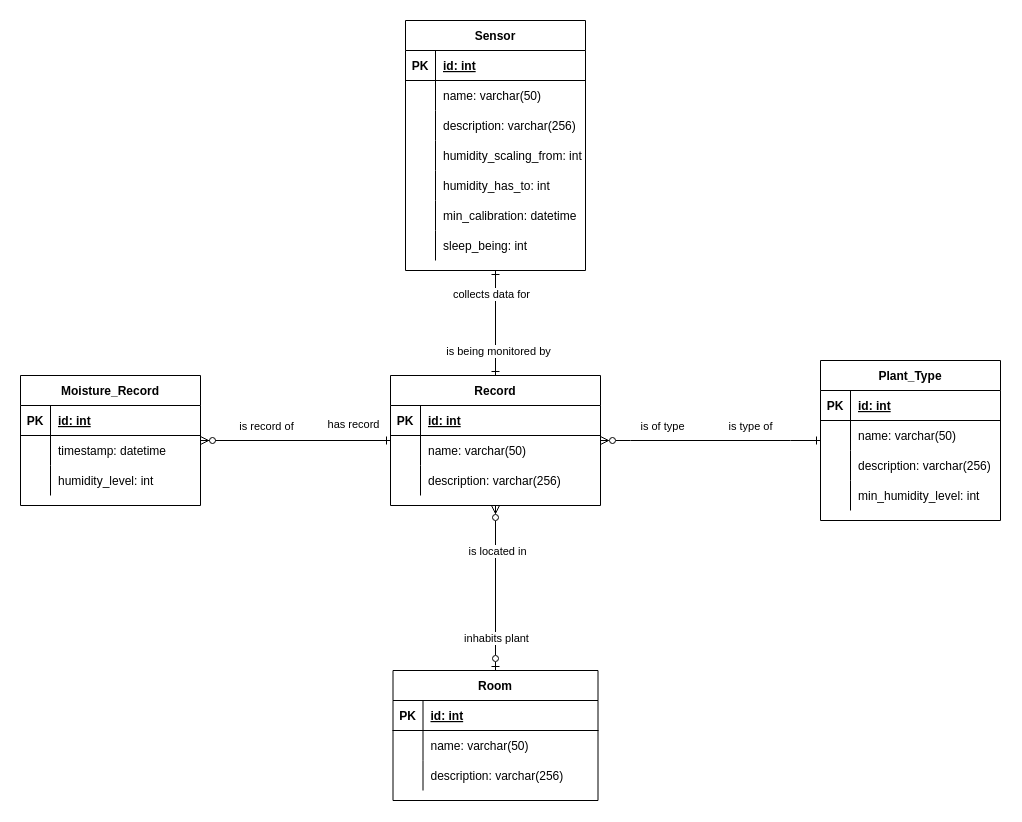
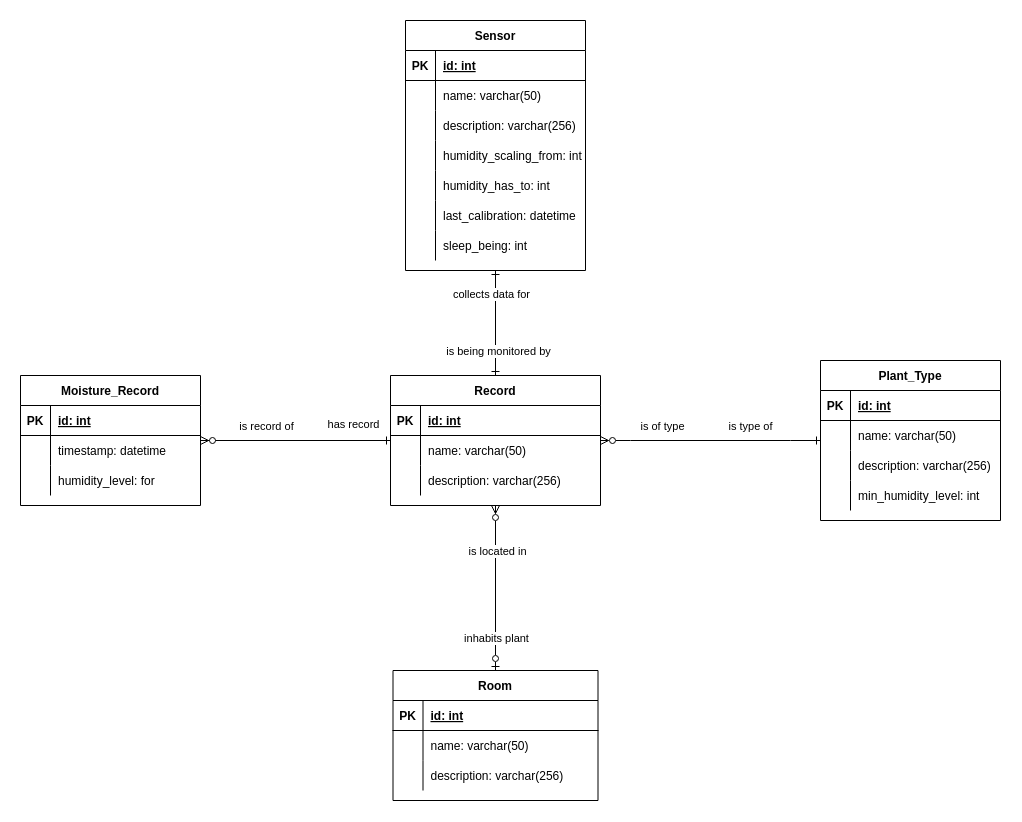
  <mxCell id="0" />
  <mxCell id="1" parent="0" />
  <mxCell id="2" value="" style="endArrow=ERzeroToMany;html=1;rounded=0;startArrow=ERzeroToOne;startFill=0;endFill=0;" parent="1" target="40" edge="1"><mxGeometry width="50" height="50" relative="1" as="geometry"><mxPoint x="495" y="670" as="sourcePoint" /><mxPoint x="630" y="540" as="targetPoint" /></mxGeometry></mxCell>
  <mxCell id="3" value="inhabits plant" style="edgeLabel;html=1;align=center;verticalAlign=middle;resizable=0;points=[];" parent="2" vertex="1" connectable="0"><mxGeometry x="-0.603" relative="1" as="geometry"><mxPoint as="offset" /></mxGeometry></mxCell>
  <mxCell id="4" value="is located in" style="edgeLabel;html=1;align=center;verticalAlign=middle;resizable=0;points=[];" parent="2" vertex="1" connectable="0"><mxGeometry x="0.452" y="-1" relative="1" as="geometry"><mxPoint as="offset" /></mxGeometry></mxCell>
  <mxCell id="5" value="Plant_Type" style="shape=table;startSize=30;container=1;collapsible=1;childLayout=tableLayout;fixedRows=1;rowLines=0;fontStyle=1;align=center;resizeLast=1;" parent="1" vertex="1"><mxGeometry x="820" y="360" width="180" height="160" as="geometry" /></mxCell>
  <mxCell id="6" value="" style="shape=tableRow;horizontal=0;startSize=0;swimlaneHead=0;swimlaneBody=0;fillColor=none;collapsible=0;dropTarget=0;points=[[0,0.5],[1,0.5]];portConstraint=eastwest;top=0;left=0;right=0;bottom=1;" parent="5" vertex="1"><mxGeometry y="30" width="180" height="30" as="geometry" /></mxCell>
  <mxCell id="7" value="PK" style="shape=partialRectangle;connectable=0;fillColor=none;top=0;left=0;bottom=0;right=0;fontStyle=1;overflow=hidden;" parent="6" vertex="1"><mxGeometry width="30" height="30" as="geometry"><mxRectangle width="30" height="30" as="alternateBounds" /></mxGeometry></mxCell>
  <mxCell id="8" value="id: int" style="shape=partialRectangle;connectable=0;fillColor=none;top=0;left=0;bottom=0;right=0;align=left;spacingLeft=6;fontStyle=5;overflow=hidden;" parent="6" vertex="1"><mxGeometry x="30" width="150" height="30" as="geometry"><mxRectangle width="150" height="30" as="alternateBounds" /></mxGeometry></mxCell>
  <mxCell id="9" value="" style="shape=tableRow;horizontal=0;startSize=0;swimlaneHead=0;swimlaneBody=0;fillColor=none;collapsible=0;dropTarget=0;points=[[0,0.5],[1,0.5]];portConstraint=eastwest;top=0;left=0;right=0;bottom=0;" parent="5" vertex="1"><mxGeometry y="60" width="180" height="30" as="geometry" /></mxCell>
  <mxCell id="10" value="" style="shape=partialRectangle;connectable=0;fillColor=none;top=0;left=0;bottom=0;right=0;editable=1;overflow=hidden;" parent="9" vertex="1"><mxGeometry width="30" height="30" as="geometry"><mxRectangle width="30" height="30" as="alternateBounds" /></mxGeometry></mxCell>
  <mxCell id="11" value="name: varchar(50)" style="shape=partialRectangle;connectable=0;fillColor=none;top=0;left=0;bottom=0;right=0;align=left;spacingLeft=6;overflow=hidden;" parent="9" vertex="1"><mxGeometry x="30" width="150" height="30" as="geometry"><mxRectangle width="150" height="30" as="alternateBounds" /></mxGeometry></mxCell>
  <mxCell id="12" value="" style="shape=tableRow;horizontal=0;startSize=0;swimlaneHead=0;swimlaneBody=0;fillColor=none;collapsible=0;dropTarget=0;points=[[0,0.5],[1,0.5]];portConstraint=eastwest;top=0;left=0;right=0;bottom=0;" parent="5" vertex="1"><mxGeometry y="90" width="180" height="30" as="geometry" /></mxCell>
  <mxCell id="13" value="" style="shape=partialRectangle;connectable=0;fillColor=none;top=0;left=0;bottom=0;right=0;editable=1;overflow=hidden;" parent="12" vertex="1"><mxGeometry width="30" height="30" as="geometry"><mxRectangle width="30" height="30" as="alternateBounds" /></mxGeometry></mxCell>
  <mxCell id="14" value="description: varchar(256)" style="shape=partialRectangle;connectable=0;fillColor=none;top=0;left=0;bottom=0;right=0;align=left;spacingLeft=6;overflow=hidden;" parent="12" vertex="1"><mxGeometry x="30" width="150" height="30" as="geometry"><mxRectangle width="150" height="30" as="alternateBounds" /></mxGeometry></mxCell>
  <mxCell id="15" value="" style="shape=tableRow;horizontal=0;startSize=0;swimlaneHead=0;swimlaneBody=0;fillColor=none;collapsible=0;dropTarget=0;points=[[0,0.5],[1,0.5]];portConstraint=eastwest;top=0;left=0;right=0;bottom=0;" parent="5" vertex="1"><mxGeometry y="120" width="180" height="30" as="geometry" /></mxCell>
  <mxCell id="16" value="" style="shape=partialRectangle;connectable=0;fillColor=none;top=0;left=0;bottom=0;right=0;editable=1;overflow=hidden;" parent="15" vertex="1"><mxGeometry width="30" height="30" as="geometry"><mxRectangle width="30" height="30" as="alternateBounds" /></mxGeometry></mxCell>
  <mxCell id="17" value="min_humidity_level: int" style="shape=partialRectangle;connectable=0;fillColor=none;top=0;left=0;bottom=0;right=0;align=left;spacingLeft=6;overflow=hidden;" parent="15" vertex="1"><mxGeometry x="30" width="150" height="30" as="geometry"><mxRectangle width="150" height="30" as="alternateBounds" /></mxGeometry></mxCell>
  <mxCell id="18" value="Sensor" style="shape=table;startSize=30;container=1;collapsible=1;childLayout=tableLayout;fixedRows=1;rowLines=0;fontStyle=1;align=center;resizeLast=1;" parent="1" vertex="1"><mxGeometry x="405" y="20" width="180" height="250" as="geometry" /></mxCell>
  <mxCell id="19" value="" style="shape=tableRow;horizontal=0;startSize=0;swimlaneHead=0;swimlaneBody=0;fillColor=none;collapsible=0;dropTarget=0;points=[[0,0.5],[1,0.5]];portConstraint=eastwest;top=0;left=0;right=0;bottom=1;" parent="18" vertex="1"><mxGeometry y="30" width="180" height="30" as="geometry" /></mxCell>
  <mxCell id="20" value="PK" style="shape=partialRectangle;connectable=0;fillColor=none;top=0;left=0;bottom=0;right=0;fontStyle=1;overflow=hidden;" parent="19" vertex="1"><mxGeometry width="30" height="30" as="geometry"><mxRectangle width="30" height="30" as="alternateBounds" /></mxGeometry></mxCell>
  <mxCell id="21" value="id: int" style="shape=partialRectangle;connectable=0;fillColor=none;top=0;left=0;bottom=0;right=0;align=left;spacingLeft=6;fontStyle=5;overflow=hidden;" parent="19" vertex="1"><mxGeometry x="30" width="150" height="30" as="geometry"><mxRectangle width="150" height="30" as="alternateBounds" /></mxGeometry></mxCell>
  <mxCell id="22" value="" style="shape=tableRow;horizontal=0;startSize=0;swimlaneHead=0;swimlaneBody=0;fillColor=none;collapsible=0;dropTarget=0;points=[[0,0.5],[1,0.5]];portConstraint=eastwest;top=0;left=0;right=0;bottom=0;" parent="18" vertex="1"><mxGeometry y="60" width="180" height="30" as="geometry" /></mxCell>
  <mxCell id="23" value="" style="shape=partialRectangle;connectable=0;fillColor=none;top=0;left=0;bottom=0;right=0;editable=1;overflow=hidden;" parent="22" vertex="1"><mxGeometry width="30" height="30" as="geometry"><mxRectangle width="30" height="30" as="alternateBounds" /></mxGeometry></mxCell>
  <mxCell id="24" value="name: varchar(50)" style="shape=partialRectangle;connectable=0;fillColor=none;top=0;left=0;bottom=0;right=0;align=left;spacingLeft=6;overflow=hidden;" parent="22" vertex="1"><mxGeometry x="30" width="150" height="30" as="geometry"><mxRectangle width="150" height="30" as="alternateBounds" /></mxGeometry></mxCell>
  <mxCell id="25" value="" style="shape=tableRow;horizontal=0;startSize=0;swimlaneHead=0;swimlaneBody=0;fillColor=none;collapsible=0;dropTarget=0;points=[[0,0.5],[1,0.5]];portConstraint=eastwest;top=0;left=0;right=0;bottom=0;" parent="18" vertex="1"><mxGeometry y="90" width="180" height="30" as="geometry" /></mxCell>
  <mxCell id="26" value="" style="shape=partialRectangle;connectable=0;fillColor=none;top=0;left=0;bottom=0;right=0;editable=1;overflow=hidden;" parent="25" vertex="1"><mxGeometry width="30" height="30" as="geometry"><mxRectangle width="30" height="30" as="alternateBounds" /></mxGeometry></mxCell>
  <mxCell id="27" value="description: varchar(256)" style="shape=partialRectangle;connectable=0;fillColor=none;top=0;left=0;bottom=0;right=0;align=left;spacingLeft=6;overflow=hidden;" parent="25" vertex="1"><mxGeometry x="30" width="150" height="30" as="geometry"><mxRectangle width="150" height="30" as="alternateBounds" /></mxGeometry></mxCell>
  <mxCell id="28" value="" style="shape=tableRow;horizontal=0;startSize=0;swimlaneHead=0;swimlaneBody=0;fillColor=none;collapsible=0;dropTarget=0;points=[[0,0.5],[1,0.5]];portConstraint=eastwest;top=0;left=0;right=0;bottom=0;" parent="18" vertex="1"><mxGeometry y="120" width="180" height="30" as="geometry" /></mxCell>
  <mxCell id="29" value="" style="shape=partialRectangle;connectable=0;fillColor=none;top=0;left=0;bottom=0;right=0;editable=1;overflow=hidden;" parent="28" vertex="1"><mxGeometry width="30" height="30" as="geometry"><mxRectangle width="30" height="30" as="alternateBounds" /></mxGeometry></mxCell>
  <mxCell id="30" value="humidity_scaling_from: int" style="shape=partialRectangle;connectable=0;fillColor=none;top=0;left=0;bottom=0;right=0;align=left;spacingLeft=6;overflow=hidden;" parent="28" vertex="1"><mxGeometry x="30" width="150" height="30" as="geometry"><mxRectangle width="150" height="30" as="alternateBounds" /></mxGeometry></mxCell>
  <mxCell id="31" value="" style="shape=tableRow;horizontal=0;startSize=0;swimlaneHead=0;swimlaneBody=0;fillColor=none;collapsible=0;dropTarget=0;points=[[0,0.5],[1,0.5]];portConstraint=eastwest;top=0;left=0;right=0;bottom=0;" parent="18" vertex="1"><mxGeometry y="150" width="180" height="30" as="geometry" /></mxCell>
  <mxCell id="32" value="" style="shape=partialRectangle;connectable=0;fillColor=none;top=0;left=0;bottom=0;right=0;editable=1;overflow=hidden;" parent="31" vertex="1"><mxGeometry width="30" height="30" as="geometry"><mxRectangle width="30" height="30" as="alternateBounds" /></mxGeometry></mxCell>
  <mxCell id="33" value="humidity_has_to: int" style="shape=partialRectangle;connectable=0;fillColor=none;top=0;left=0;bottom=0;right=0;align=left;spacingLeft=6;overflow=hidden;" parent="31" vertex="1"><mxGeometry x="30" width="150" height="30" as="geometry"><mxRectangle width="150" height="30" as="alternateBounds" /></mxGeometry></mxCell>
  <mxCell id="34" value="" style="shape=tableRow;horizontal=0;startSize=0;swimlaneHead=0;swimlaneBody=0;fillColor=none;collapsible=0;dropTarget=0;points=[[0,0.5],[1,0.5]];portConstraint=eastwest;top=0;left=0;right=0;bottom=0;" parent="18" vertex="1"><mxGeometry y="180" width="180" height="30" as="geometry" /></mxCell>
  <mxCell id="35" value="" style="shape=partialRectangle;connectable=0;fillColor=none;top=0;left=0;bottom=0;right=0;editable=1;overflow=hidden;" parent="34" vertex="1"><mxGeometry width="30" height="30" as="geometry"><mxRectangle width="30" height="30" as="alternateBounds" /></mxGeometry></mxCell>
- <mxCell id="36" value="min_calibration: datetime" style="shape=partialRectangle;connectable=0;fillColor=none;top=0;left=0;bottom=0;right=0;align=left;spacingLeft=6;overflow=hidden;" parent="34" vertex="1"><mxGeometry x="30" width="150" height="30" as="geometry"><mxRectangle width="150" height="30" as="alternateBounds" /></mxGeometry></mxCell>
+ <mxCell id="36" value="last_calibration: datetime" style="shape=partialRectangle;connectable=0;fillColor=none;top=0;left=0;bottom=0;right=0;align=left;spacingLeft=6;overflow=hidden;" parent="34" vertex="1"><mxGeometry x="30" width="150" height="30" as="geometry"><mxRectangle width="150" height="30" as="alternateBounds" /></mxGeometry></mxCell>
  <mxCell id="37" value="" style="shape=tableRow;horizontal=0;startSize=0;swimlaneHead=0;swimlaneBody=0;fillColor=none;collapsible=0;dropTarget=0;points=[[0,0.5],[1,0.5]];portConstraint=eastwest;top=0;left=0;right=0;bottom=0;" parent="18" vertex="1"><mxGeometry y="210" width="180" height="30" as="geometry" /></mxCell>
  <mxCell id="38" value="" style="shape=partialRectangle;connectable=0;fillColor=none;top=0;left=0;bottom=0;right=0;editable=1;overflow=hidden;" parent="37" vertex="1"><mxGeometry width="30" height="30" as="geometry"><mxRectangle width="30" height="30" as="alternateBounds" /></mxGeometry></mxCell>
  <mxCell id="39" value="sleep_being: int" style="shape=partialRectangle;connectable=0;fillColor=none;top=0;left=0;bottom=0;right=0;align=left;spacingLeft=6;overflow=hidden;" parent="37" vertex="1"><mxGeometry x="30" width="150" height="30" as="geometry"><mxRectangle width="150" height="30" as="alternateBounds" /></mxGeometry></mxCell>
  <mxCell id="40" value="Record" style="shape=table;startSize=30;container=1;collapsible=1;childLayout=tableLayout;fixedRows=1;rowLines=0;fontStyle=1;align=center;resizeLast=1;" parent="1" vertex="1"><mxGeometry x="390" y="375" width="210" height="130" as="geometry" /></mxCell>
  <mxCell id="41" value="" style="shape=tableRow;horizontal=0;startSize=0;swimlaneHead=0;swimlaneBody=0;fillColor=none;collapsible=0;dropTarget=0;points=[[0,0.5],[1,0.5]];portConstraint=eastwest;top=0;left=0;right=0;bottom=1;" parent="40" vertex="1"><mxGeometry y="30" width="210" height="30" as="geometry" /></mxCell>
  <mxCell id="42" value="PK" style="shape=partialRectangle;connectable=0;fillColor=none;top=0;left=0;bottom=0;right=0;fontStyle=1;overflow=hidden;" parent="41" vertex="1"><mxGeometry width="30" height="30" as="geometry"><mxRectangle width="30" height="30" as="alternateBounds" /></mxGeometry></mxCell>
  <mxCell id="43" value="id: int" style="shape=partialRectangle;connectable=0;fillColor=none;top=0;left=0;bottom=0;right=0;align=left;spacingLeft=6;fontStyle=5;overflow=hidden;" parent="41" vertex="1"><mxGeometry x="30" width="180" height="30" as="geometry"><mxRectangle width="180" height="30" as="alternateBounds" /></mxGeometry></mxCell>
  <mxCell id="44" value="" style="shape=tableRow;horizontal=0;startSize=0;swimlaneHead=0;swimlaneBody=0;fillColor=none;collapsible=0;dropTarget=0;points=[[0,0.5],[1,0.5]];portConstraint=eastwest;top=0;left=0;right=0;bottom=0;" parent="40" vertex="1"><mxGeometry y="60" width="210" height="30" as="geometry" /></mxCell>
  <mxCell id="45" value="" style="shape=partialRectangle;connectable=0;fillColor=none;top=0;left=0;bottom=0;right=0;editable=1;overflow=hidden;" parent="44" vertex="1"><mxGeometry width="30" height="30" as="geometry"><mxRectangle width="30" height="30" as="alternateBounds" /></mxGeometry></mxCell>
  <mxCell id="46" value="name: varchar(50)" style="shape=partialRectangle;connectable=0;fillColor=none;top=0;left=0;bottom=0;right=0;align=left;spacingLeft=6;overflow=hidden;" parent="44" vertex="1"><mxGeometry x="30" width="180" height="30" as="geometry"><mxRectangle width="180" height="30" as="alternateBounds" /></mxGeometry></mxCell>
  <mxCell id="47" value="" style="shape=tableRow;horizontal=0;startSize=0;swimlaneHead=0;swimlaneBody=0;fillColor=none;collapsible=0;dropTarget=0;points=[[0,0.5],[1,0.5]];portConstraint=eastwest;top=0;left=0;right=0;bottom=0;" parent="40" vertex="1"><mxGeometry y="90" width="210" height="30" as="geometry" /></mxCell>
  <mxCell id="48" value="" style="shape=partialRectangle;connectable=0;fillColor=none;top=0;left=0;bottom=0;right=0;editable=1;overflow=hidden;" parent="47" vertex="1"><mxGeometry width="30" height="30" as="geometry"><mxRectangle width="30" height="30" as="alternateBounds" /></mxGeometry></mxCell>
  <mxCell id="49" value="description: varchar(256)" style="shape=partialRectangle;connectable=0;fillColor=none;top=0;left=0;bottom=0;right=0;align=left;spacingLeft=6;overflow=hidden;" parent="47" vertex="1"><mxGeometry x="30" width="180" height="30" as="geometry"><mxRectangle width="180" height="30" as="alternateBounds" /></mxGeometry></mxCell>
  <mxCell id="50" value="" style="fontSize=12;html=1;endArrow=ERzeroToMany;endFill=1;rounded=0;startArrow=ERone;startFill=0;" parent="1" source="40" target="69" edge="1"><mxGeometry width="100" height="100" relative="1" as="geometry"><mxPoint x="880" y="340" as="sourcePoint" /><mxPoint x="980" y="240" as="targetPoint" /></mxGeometry></mxCell>
  <mxCell id="51" value="has record" style="edgeLabel;html=1;align=center;verticalAlign=middle;resizable=0;points=[];" parent="50" vertex="1" connectable="0"><mxGeometry x="-0.569" y="-1" relative="1" as="geometry"><mxPoint x="3" y="-16" as="offset" /></mxGeometry></mxCell>
  <mxCell id="52" value="is record of" style="edgeLabel;html=1;align=center;verticalAlign=middle;resizable=0;points=[];" parent="50" vertex="1" connectable="0"><mxGeometry x="0.559" y="-3" relative="1" as="geometry"><mxPoint x="23" y="-12" as="offset" /></mxGeometry></mxCell>
  <mxCell id="53" value="" style="edgeStyle=entityRelationEdgeStyle;fontSize=12;html=1;endArrow=ERone;endFill=1;rounded=0;startArrow=ERzeroToMany;startFill=0;" parent="1" source="40" target="5" edge="1"><mxGeometry width="100" height="100" relative="1" as="geometry"><mxPoint x="860" y="430" as="sourcePoint" /><mxPoint x="960" y="330" as="targetPoint" /></mxGeometry></mxCell>
  <mxCell id="54" value="is of type" style="edgeLabel;html=1;align=center;verticalAlign=middle;resizable=0;points=[];" parent="53" vertex="1" connectable="0"><mxGeometry x="-0.583" y="2" relative="1" as="geometry"><mxPoint x="15" y="-13" as="offset" /></mxGeometry></mxCell>
  <mxCell id="55" value="is type of" style="edgeLabel;html=1;align=center;verticalAlign=middle;resizable=0;points=[];" parent="53" vertex="1" connectable="0"><mxGeometry x="0.358" y="1" relative="1" as="geometry"><mxPoint y="-14" as="offset" /></mxGeometry></mxCell>
  <mxCell id="56" value="" style="endArrow=ERone;html=1;rounded=0;startArrow=ERone;startFill=0;endFill=0;" parent="1" source="40" target="18" edge="1"><mxGeometry width="50" height="50" relative="1" as="geometry"><mxPoint x="610" y="300" as="sourcePoint" /><mxPoint x="660" y="250" as="targetPoint" /><Array as="points" /></mxGeometry></mxCell>
  <mxCell id="57" value="is being monitored by" style="edgeLabel;html=1;align=center;verticalAlign=middle;resizable=0;points=[];" parent="56" vertex="1" connectable="0"><mxGeometry x="-0.515" y="-2" relative="1" as="geometry"><mxPoint as="offset" /></mxGeometry></mxCell>
  <mxCell id="58" value="collects data for" style="edgeLabel;html=1;align=center;verticalAlign=middle;resizable=0;points=[];" parent="56" vertex="1" connectable="0"><mxGeometry x="0.43" y="1" relative="1" as="geometry"><mxPoint x="-4" y="-7" as="offset" /></mxGeometry></mxCell>
  <mxCell id="59" value="Room" style="shape=table;startSize=30;container=1;collapsible=1;childLayout=tableLayout;fixedRows=1;rowLines=0;fontStyle=1;align=center;resizeLast=1;" parent="1" vertex="1"><mxGeometry x="392.5" y="670" width="205" height="130" as="geometry" /></mxCell>
  <mxCell id="60" value="" style="shape=tableRow;horizontal=0;startSize=0;swimlaneHead=0;swimlaneBody=0;fillColor=none;collapsible=0;dropTarget=0;points=[[0,0.5],[1,0.5]];portConstraint=eastwest;top=0;left=0;right=0;bottom=1;" parent="59" vertex="1"><mxGeometry y="30" width="205" height="30" as="geometry" /></mxCell>
  <mxCell id="61" value="PK" style="shape=partialRectangle;connectable=0;fillColor=none;top=0;left=0;bottom=0;right=0;fontStyle=1;overflow=hidden;" parent="60" vertex="1"><mxGeometry width="30" height="30" as="geometry"><mxRectangle width="30" height="30" as="alternateBounds" /></mxGeometry></mxCell>
  <mxCell id="62" value="id: int" style="shape=partialRectangle;connectable=0;fillColor=none;top=0;left=0;bottom=0;right=0;align=left;spacingLeft=6;fontStyle=5;overflow=hidden;" parent="60" vertex="1"><mxGeometry x="30" width="175" height="30" as="geometry"><mxRectangle width="175" height="30" as="alternateBounds" /></mxGeometry></mxCell>
  <mxCell id="63" value="" style="shape=tableRow;horizontal=0;startSize=0;swimlaneHead=0;swimlaneBody=0;fillColor=none;collapsible=0;dropTarget=0;points=[[0,0.5],[1,0.5]];portConstraint=eastwest;top=0;left=0;right=0;bottom=0;" parent="59" vertex="1"><mxGeometry y="60" width="205" height="30" as="geometry" /></mxCell>
  <mxCell id="64" value="" style="shape=partialRectangle;connectable=0;fillColor=none;top=0;left=0;bottom=0;right=0;editable=1;overflow=hidden;" parent="63" vertex="1"><mxGeometry width="30" height="30" as="geometry"><mxRectangle width="30" height="30" as="alternateBounds" /></mxGeometry></mxCell>
  <mxCell id="65" value="name: varchar(50)" style="shape=partialRectangle;connectable=0;fillColor=none;top=0;left=0;bottom=0;right=0;align=left;spacingLeft=6;overflow=hidden;" parent="63" vertex="1"><mxGeometry x="30" width="175" height="30" as="geometry"><mxRectangle width="175" height="30" as="alternateBounds" /></mxGeometry></mxCell>
  <mxCell id="66" value="" style="shape=tableRow;horizontal=0;startSize=0;swimlaneHead=0;swimlaneBody=0;fillColor=none;collapsible=0;dropTarget=0;points=[[0,0.5],[1,0.5]];portConstraint=eastwest;top=0;left=0;right=0;bottom=0;" parent="59" vertex="1"><mxGeometry y="90" width="205" height="30" as="geometry" /></mxCell>
  <mxCell id="67" value="" style="shape=partialRectangle;connectable=0;fillColor=none;top=0;left=0;bottom=0;right=0;editable=1;overflow=hidden;" parent="66" vertex="1"><mxGeometry width="30" height="30" as="geometry"><mxRectangle width="30" height="30" as="alternateBounds" /></mxGeometry></mxCell>
  <mxCell id="68" value="description: varchar(256)" style="shape=partialRectangle;connectable=0;fillColor=none;top=0;left=0;bottom=0;right=0;align=left;spacingLeft=6;overflow=hidden;" parent="66" vertex="1"><mxGeometry x="30" width="175" height="30" as="geometry"><mxRectangle width="175" height="30" as="alternateBounds" /></mxGeometry></mxCell>
  <mxCell id="69" value="Moisture_Record" style="shape=table;startSize=30;container=1;collapsible=1;childLayout=tableLayout;fixedRows=1;rowLines=0;fontStyle=1;align=center;resizeLast=1;" parent="1" vertex="1"><mxGeometry x="20" y="375" width="180" height="130" as="geometry" /></mxCell>
  <mxCell id="70" value="" style="shape=tableRow;horizontal=0;startSize=0;swimlaneHead=0;swimlaneBody=0;fillColor=none;collapsible=0;dropTarget=0;points=[[0,0.5],[1,0.5]];portConstraint=eastwest;top=0;left=0;right=0;bottom=1;" parent="69" vertex="1"><mxGeometry y="30" width="180" height="30" as="geometry" /></mxCell>
  <mxCell id="71" value="PK" style="shape=partialRectangle;connectable=0;fillColor=none;top=0;left=0;bottom=0;right=0;fontStyle=1;overflow=hidden;" parent="70" vertex="1"><mxGeometry width="30" height="30" as="geometry"><mxRectangle width="30" height="30" as="alternateBounds" /></mxGeometry></mxCell>
  <mxCell id="72" value="id: int" style="shape=partialRectangle;connectable=0;fillColor=none;top=0;left=0;bottom=0;right=0;align=left;spacingLeft=6;fontStyle=5;overflow=hidden;" parent="70" vertex="1"><mxGeometry x="30" width="150" height="30" as="geometry"><mxRectangle width="150" height="30" as="alternateBounds" /></mxGeometry></mxCell>
  <mxCell id="73" value="" style="shape=tableRow;horizontal=0;startSize=0;swimlaneHead=0;swimlaneBody=0;fillColor=none;collapsible=0;dropTarget=0;points=[[0,0.5],[1,0.5]];portConstraint=eastwest;top=0;left=0;right=0;bottom=0;" parent="69" vertex="1"><mxGeometry y="60" width="180" height="30" as="geometry" /></mxCell>
  <mxCell id="74" value="" style="shape=partialRectangle;connectable=0;fillColor=none;top=0;left=0;bottom=0;right=0;editable=1;overflow=hidden;" parent="73" vertex="1"><mxGeometry width="30" height="30" as="geometry"><mxRectangle width="30" height="30" as="alternateBounds" /></mxGeometry></mxCell>
  <mxCell id="75" value="timestamp: datetime" style="shape=partialRectangle;connectable=0;fillColor=none;top=0;left=0;bottom=0;right=0;align=left;spacingLeft=6;overflow=hidden;" parent="73" vertex="1"><mxGeometry x="30" width="150" height="30" as="geometry"><mxRectangle width="150" height="30" as="alternateBounds" /></mxGeometry></mxCell>
  <mxCell id="76" value="" style="shape=tableRow;horizontal=0;startSize=0;swimlaneHead=0;swimlaneBody=0;fillColor=none;collapsible=0;dropTarget=0;points=[[0,0.5],[1,0.5]];portConstraint=eastwest;top=0;left=0;right=0;bottom=0;" parent="69" vertex="1"><mxGeometry y="90" width="180" height="30" as="geometry" /></mxCell>
  <mxCell id="77" value="" style="shape=partialRectangle;connectable=0;fillColor=none;top=0;left=0;bottom=0;right=0;editable=1;overflow=hidden;" parent="76" vertex="1"><mxGeometry width="30" height="30" as="geometry"><mxRectangle width="30" height="30" as="alternateBounds" /></mxGeometry></mxCell>
- <mxCell id="78" value="humidity_level: int" style="shape=partialRectangle;connectable=0;fillColor=none;top=0;left=0;bottom=0;right=0;align=left;spacingLeft=6;overflow=hidden;" parent="76" vertex="1"><mxGeometry x="30" width="150" height="30" as="geometry"><mxRectangle width="150" height="30" as="alternateBounds" /></mxGeometry></mxCell>
+ <mxCell id="78" value="humidity_level: for" style="shape=partialRectangle;connectable=0;fillColor=none;top=0;left=0;bottom=0;right=0;align=left;spacingLeft=6;overflow=hidden;" parent="76" vertex="1"><mxGeometry x="30" width="150" height="30" as="geometry"><mxRectangle width="150" height="30" as="alternateBounds" /></mxGeometry></mxCell>
